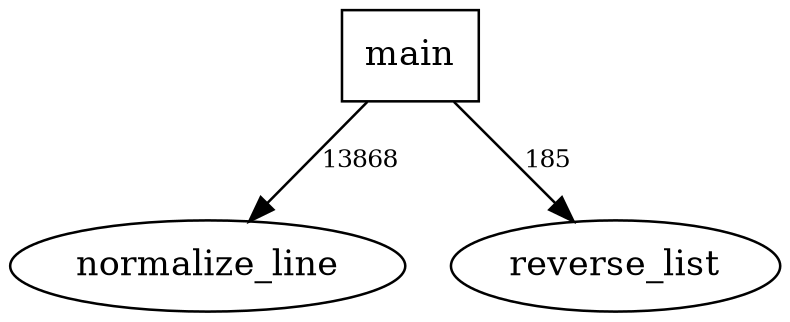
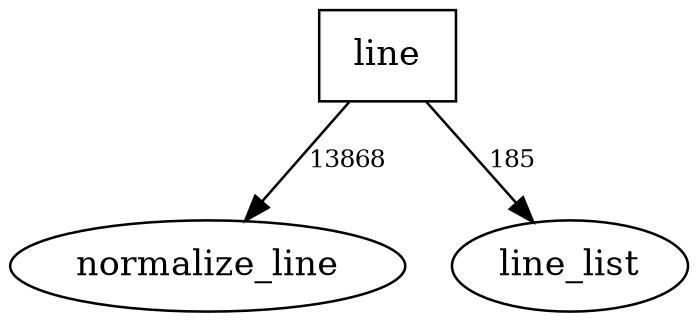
  digraph {
    node [shape=ellipse]
    edge [fontsize=10]
-   main [shape=rectangle]
+   main [shape=rectangle label=line]
    normalize_line
-   reverse_list
+   reverse_list [label=line_list]
    main -> normalize_line [label=13868]
    main -> reverse_list [label=185]
  }
